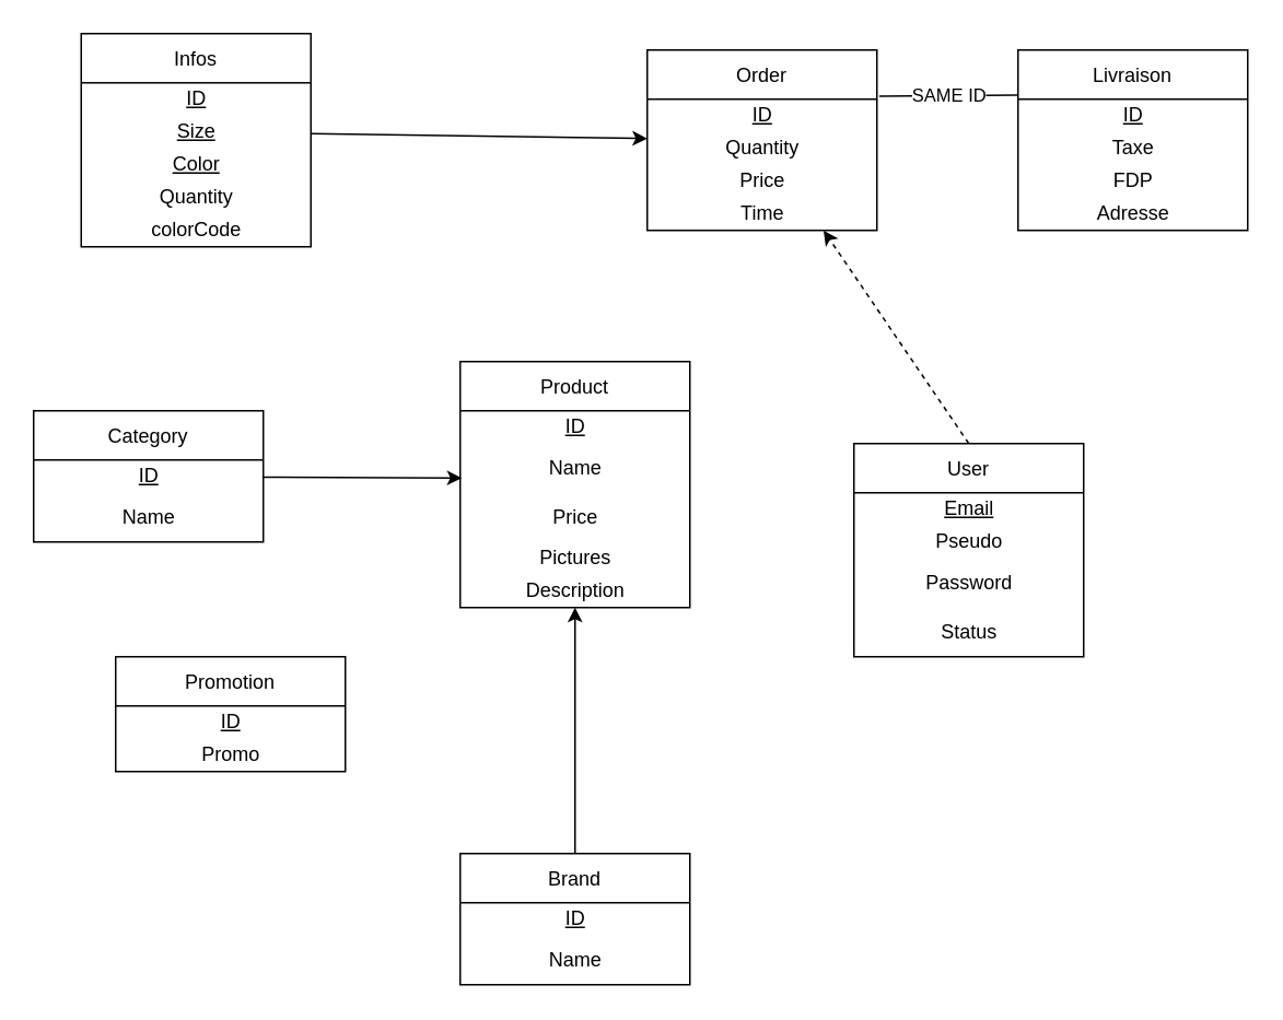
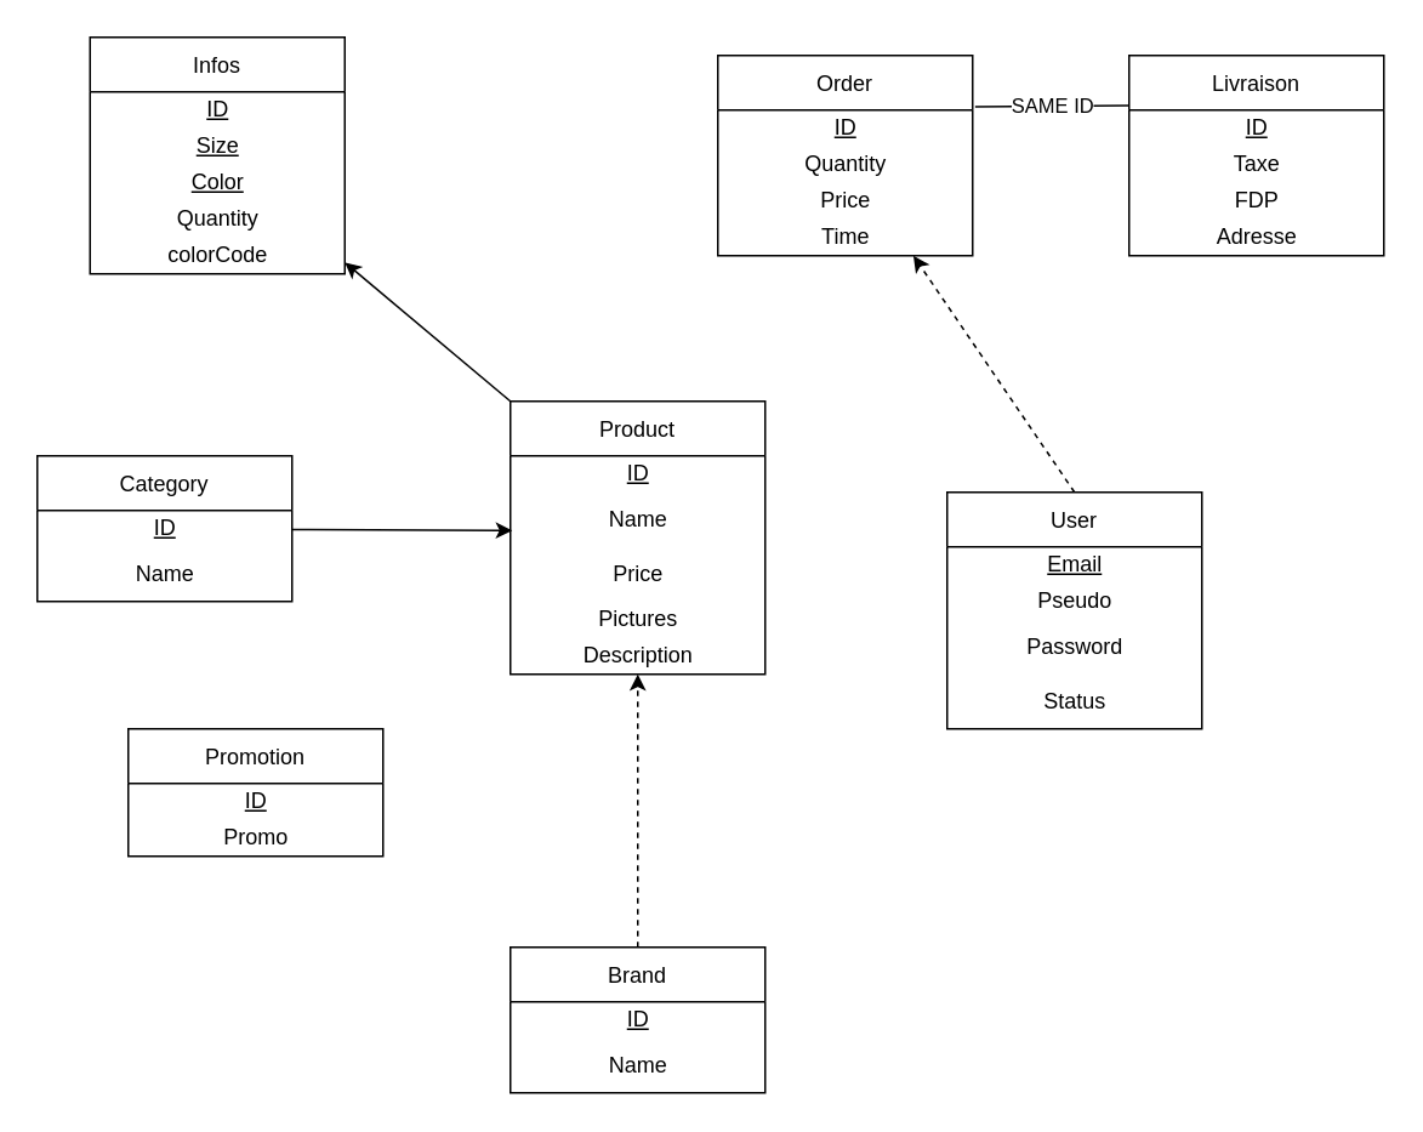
  <mxCell id="0" />
  <mxCell id="1" parent="0" />
+ <mxCell id="2" style="edgeStyle=none;rounded=0;html=1;exitX=0;exitY=0;exitDx=0;exitDy=0;endArrow=classic;endFill=1;strokeColor=default;" edge="1" parent="1" source="3" target="23"><mxGeometry relative="1" as="geometry" /></mxCell>
  <mxCell id="3" value="Product" style="swimlane;fontStyle=0;childLayout=stackLayout;horizontal=1;startSize=30;horizontalStack=0;resizeParent=1;resizeParentMax=0;resizeLast=0;collapsible=1;marginBottom=0;rounded=0;" parent="1" vertex="1"><mxGeometry x="280" y="220" width="140" height="150" as="geometry" /></mxCell>
  <mxCell id="4" value="&lt;div&gt;&lt;u&gt;ID&lt;/u&gt;&lt;/div&gt;" style="text;html=1;align=center;verticalAlign=middle;resizable=0;points=[];autosize=1;strokeColor=none;fillColor=none;rounded=0;" parent="3" vertex="1"><mxGeometry y="30" width="140" height="20" as="geometry" /></mxCell>
  <mxCell id="5" value="Name" style="text;html=1;align=center;verticalAlign=middle;resizable=0;points=[];autosize=1;strokeColor=none;fillColor=none;rounded=0;" parent="3" vertex="1"><mxGeometry y="50" width="140" height="30" as="geometry" /></mxCell>
  <mxCell id="6" value="Price" style="text;html=1;align=center;verticalAlign=middle;resizable=0;points=[];autosize=1;strokeColor=none;fillColor=none;rounded=0;" parent="3" vertex="1"><mxGeometry y="80" width="140" height="30" as="geometry" /></mxCell>
  <mxCell id="7" value="Pictures" style="text;html=1;align=center;verticalAlign=middle;resizable=0;points=[];autosize=1;strokeColor=none;fillColor=none;rounded=0;" parent="3" vertex="1"><mxGeometry y="110" width="140" height="20" as="geometry" /></mxCell>
  <mxCell id="8" value="Description" style="text;html=1;align=center;verticalAlign=middle;resizable=0;points=[];autosize=1;strokeColor=none;fillColor=none;rounded=0;" vertex="1" parent="3"><mxGeometry y="130" width="140" height="20" as="geometry" /></mxCell>
- <mxCell id="9" style="edgeStyle=orthogonalEdgeStyle;rounded=0;orthogonalLoop=1;jettySize=auto;html=1;entryX=0.5;entryY=1;entryDx=0;entryDy=0;endArrow=classic;endFill=1;" parent="1" source="10" target="3" edge="1"><mxGeometry relative="1" as="geometry" /></mxCell>
+ <mxCell id="9" style="edgeStyle=orthogonalEdgeStyle;rounded=0;orthogonalLoop=1;jettySize=auto;html=1;entryX=0.5;entryY=1;entryDx=0;entryDy=0;endArrow=classic;endFill=1;dashed=1;" parent="1" source="10" target="3" edge="1"><mxGeometry relative="1" as="geometry" /></mxCell>
  <mxCell id="10" value="Brand" style="swimlane;fontStyle=0;childLayout=stackLayout;horizontal=1;startSize=30;horizontalStack=0;resizeParent=1;resizeParentMax=0;resizeLast=0;collapsible=1;marginBottom=0;rounded=0;" parent="1" vertex="1"><mxGeometry x="280" y="520" width="140" height="80" as="geometry" /></mxCell>
  <mxCell id="11" value="&lt;u&gt;ID&lt;/u&gt;" style="text;html=1;align=center;verticalAlign=middle;resizable=0;points=[];autosize=1;strokeColor=none;fillColor=none;rounded=0;" parent="10" vertex="1"><mxGeometry y="30" width="140" height="20" as="geometry" /></mxCell>
  <mxCell id="12" value="Name" style="text;html=1;align=center;verticalAlign=middle;resizable=0;points=[];autosize=1;strokeColor=none;fillColor=none;rounded=0;" parent="10" vertex="1"><mxGeometry y="50" width="140" height="30" as="geometry" /></mxCell>
  <mxCell id="13" style="edgeStyle=none;html=1;exitX=0.5;exitY=0;exitDx=0;exitDy=0;rounded=0;dashed=1;" edge="1" parent="1" source="14" target="32"><mxGeometry relative="1" as="geometry" /></mxCell>
  <mxCell id="14" value="User" style="swimlane;fontStyle=0;childLayout=stackLayout;horizontal=1;startSize=30;horizontalStack=0;resizeParent=1;resizeParentMax=0;resizeLast=0;collapsible=1;marginBottom=0;rounded=0;" parent="1" vertex="1"><mxGeometry x="520" y="270" width="140" height="130" as="geometry" /></mxCell>
  <mxCell id="15" value="&lt;div&gt;&lt;u&gt;Email&lt;/u&gt;&lt;/div&gt;" style="text;html=1;align=center;verticalAlign=middle;resizable=0;points=[];autosize=1;strokeColor=none;fillColor=none;rounded=0;" parent="14" vertex="1"><mxGeometry y="30" width="140" height="20" as="geometry" /></mxCell>
  <mxCell id="16" value="Pseudo" style="text;html=1;align=center;verticalAlign=middle;resizable=0;points=[];autosize=1;strokeColor=none;fillColor=none;rounded=0;" parent="14" vertex="1"><mxGeometry y="50" width="140" height="20" as="geometry" /></mxCell>
  <mxCell id="17" value="Password" style="text;html=1;align=center;verticalAlign=middle;resizable=0;points=[];autosize=1;strokeColor=none;fillColor=none;rounded=0;" parent="14" vertex="1"><mxGeometry y="70" width="140" height="30" as="geometry" /></mxCell>
  <mxCell id="18" value="Status" style="text;html=1;align=center;verticalAlign=middle;resizable=0;points=[];autosize=1;strokeColor=none;fillColor=none;rounded=0;" parent="14" vertex="1"><mxGeometry y="100" width="140" height="30" as="geometry" /></mxCell>
  <mxCell id="19" value="Category" style="swimlane;fontStyle=0;childLayout=stackLayout;horizontal=1;startSize=30;horizontalStack=0;resizeParent=1;resizeParentMax=0;resizeLast=0;collapsible=1;marginBottom=0;rounded=0;" parent="1" vertex="1"><mxGeometry x="20" y="250" width="140" height="80" as="geometry" /></mxCell>
  <mxCell id="20" value="&lt;div&gt;&lt;u&gt;ID&lt;/u&gt;&lt;/div&gt;" style="text;html=1;align=center;verticalAlign=middle;resizable=0;points=[];autosize=1;strokeColor=none;fillColor=none;rounded=0;" parent="19" vertex="1"><mxGeometry y="30" width="140" height="20" as="geometry" /></mxCell>
  <mxCell id="21" value="Name" style="text;html=1;align=center;verticalAlign=middle;resizable=0;points=[];autosize=1;strokeColor=none;fillColor=none;rounded=0;" parent="19" vertex="1"><mxGeometry y="50" width="140" height="30" as="geometry" /></mxCell>
  <mxCell id="22" style="html=1;entryX=0.007;entryY=0.7;entryDx=0;entryDy=0;entryPerimeter=0;edgeStyle=orthogonalEdgeStyle;rounded=0;" parent="1" target="5" edge="1"><mxGeometry relative="1" as="geometry"><mxPoint x="160" y="290.486" as="sourcePoint" /></mxGeometry></mxCell>
  <mxCell id="23" value="Infos" style="swimlane;fontStyle=0;childLayout=stackLayout;horizontal=1;startSize=30;horizontalStack=0;resizeParent=1;resizeParentMax=0;resizeLast=0;collapsible=1;marginBottom=0;rounded=0;" parent="1" vertex="1"><mxGeometry x="49" y="20" width="140" height="130" as="geometry" /></mxCell>
  <mxCell id="24" value="ID" style="text;html=1;align=center;verticalAlign=middle;resizable=0;points=[];autosize=1;strokeColor=none;fillColor=none;rounded=0;fontStyle=4;" vertex="1" parent="23"><mxGeometry y="30" width="140" height="20" as="geometry" /></mxCell>
  <mxCell id="25" value="Size" style="text;html=1;align=center;verticalAlign=middle;resizable=0;points=[];autosize=1;strokeColor=none;fillColor=none;rounded=0;fontStyle=4;" vertex="1" parent="23"><mxGeometry y="50" width="140" height="20" as="geometry" /></mxCell>
  <mxCell id="26" value="Color" style="text;html=1;align=center;verticalAlign=middle;resizable=0;points=[];autosize=1;strokeColor=none;fillColor=none;rounded=0;fontStyle=4;" vertex="1" parent="23"><mxGeometry y="70" width="140" height="20" as="geometry" /></mxCell>
  <mxCell id="27" value="Quantity" style="text;html=1;align=center;verticalAlign=middle;resizable=0;points=[];autosize=1;strokeColor=none;fillColor=none;rounded=0;" vertex="1" parent="23"><mxGeometry y="90" width="140" height="20" as="geometry" /></mxCell>
  <mxCell id="28" value="colorCode" style="text;html=1;align=center;verticalAlign=middle;resizable=0;points=[];autosize=1;strokeColor=none;fillColor=none;rounded=0;" vertex="1" parent="23"><mxGeometry y="110" width="140" height="20" as="geometry" /></mxCell>
  <mxCell id="29" value="Promotion" style="swimlane;fontStyle=0;childLayout=stackLayout;horizontal=1;startSize=30;horizontalStack=0;resizeParent=1;resizeParentMax=0;resizeLast=0;collapsible=1;marginBottom=0;rounded=0;" vertex="1" parent="1"><mxGeometry x="70" y="400" width="140" height="70" as="geometry" /></mxCell>
  <mxCell id="30" value="&lt;div&gt;&lt;u&gt;ID&lt;/u&gt;&lt;/div&gt;" style="text;html=1;align=center;verticalAlign=middle;resizable=0;points=[];autosize=1;strokeColor=none;fillColor=none;rounded=0;" vertex="1" parent="29"><mxGeometry y="30" width="140" height="20" as="geometry" /></mxCell>
  <mxCell id="31" value="Promo" style="text;html=1;align=center;verticalAlign=middle;resizable=0;points=[];autosize=1;strokeColor=none;fillColor=none;rounded=0;" vertex="1" parent="29"><mxGeometry y="50" width="140" height="20" as="geometry" /></mxCell>
  <mxCell id="32" value="Order" style="swimlane;fontStyle=0;childLayout=stackLayout;horizontal=1;startSize=30;horizontalStack=0;resizeParent=1;resizeParentMax=0;resizeLast=0;collapsible=1;marginBottom=0;rounded=0;" vertex="1" parent="1"><mxGeometry x="394" y="30" width="140" height="110" as="geometry" /></mxCell>
  <mxCell id="33" value="&lt;div&gt;&lt;u&gt;ID&lt;/u&gt;&lt;/div&gt;" style="text;html=1;align=center;verticalAlign=middle;resizable=0;points=[];autosize=1;strokeColor=none;fillColor=none;rounded=0;" vertex="1" parent="32"><mxGeometry y="30" width="140" height="20" as="geometry" /></mxCell>
  <mxCell id="34" value="Quantity" style="text;html=1;align=center;verticalAlign=middle;resizable=0;points=[];autosize=1;strokeColor=none;fillColor=none;rounded=0;" vertex="1" parent="32"><mxGeometry y="50" width="140" height="20" as="geometry" /></mxCell>
  <mxCell id="35" value="Price" style="text;html=1;align=center;verticalAlign=middle;resizable=0;points=[];autosize=1;strokeColor=none;fillColor=none;rounded=0;" vertex="1" parent="32"><mxGeometry y="70" width="140" height="20" as="geometry" /></mxCell>
  <mxCell id="36" value="Time" style="text;html=1;align=center;verticalAlign=middle;resizable=0;points=[];autosize=1;strokeColor=none;fillColor=none;rounded=0;" vertex="1" parent="32"><mxGeometry y="90" width="140" height="20" as="geometry" /></mxCell>
  <mxCell id="37" value="SAME ID" style="edgeStyle=none;html=1;exitX=0;exitY=0.25;exitDx=0;exitDy=0;entryX=1.01;entryY=-0.09;entryDx=0;entryDy=0;entryPerimeter=0;strokeColor=default;rounded=0;fixDash=0;endArrow=none;endFill=0;" edge="1" parent="1" source="38" target="33"><mxGeometry relative="1" as="geometry" /></mxCell>
  <mxCell id="38" value="Livraison" style="swimlane;fontStyle=0;childLayout=stackLayout;horizontal=1;startSize=30;horizontalStack=0;resizeParent=1;resizeParentMax=0;resizeLast=0;collapsible=1;marginBottom=0;rounded=0;" vertex="1" parent="1"><mxGeometry x="620" y="30" width="140" height="110" as="geometry" /></mxCell>
  <mxCell id="39" value="&lt;div&gt;&lt;u&gt;ID&lt;/u&gt;&lt;/div&gt;" style="text;html=1;align=center;verticalAlign=middle;resizable=0;points=[];autosize=1;strokeColor=none;fillColor=none;rounded=0;" vertex="1" parent="38"><mxGeometry y="30" width="140" height="20" as="geometry" /></mxCell>
  <mxCell id="40" value="Taxe" style="text;html=1;align=center;verticalAlign=middle;resizable=0;points=[];autosize=1;strokeColor=none;fillColor=none;rounded=0;" vertex="1" parent="38"><mxGeometry y="50" width="140" height="20" as="geometry" /></mxCell>
  <mxCell id="41" value="FDP" style="text;html=1;align=center;verticalAlign=middle;resizable=0;points=[];autosize=1;strokeColor=none;fillColor=none;rounded=0;" vertex="1" parent="38"><mxGeometry y="70" width="140" height="20" as="geometry" /></mxCell>
  <mxCell id="42" value="Adresse" style="text;html=1;align=center;verticalAlign=middle;resizable=0;points=[];autosize=1;strokeColor=none;fillColor=none;rounded=0;" vertex="1" parent="38"><mxGeometry y="90" width="140" height="20" as="geometry" /></mxCell>
- <mxCell id="43" style="edgeStyle=none;html=1;endArrow=classic;endFill=1;strokeColor=default;" edge="1" parent="1" source="25" target="32"><mxGeometry relative="1" as="geometry" /></mxCell>
